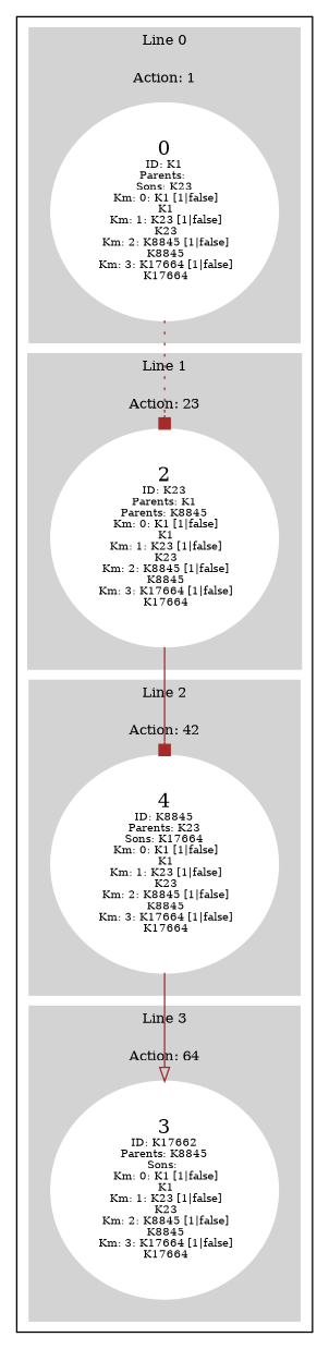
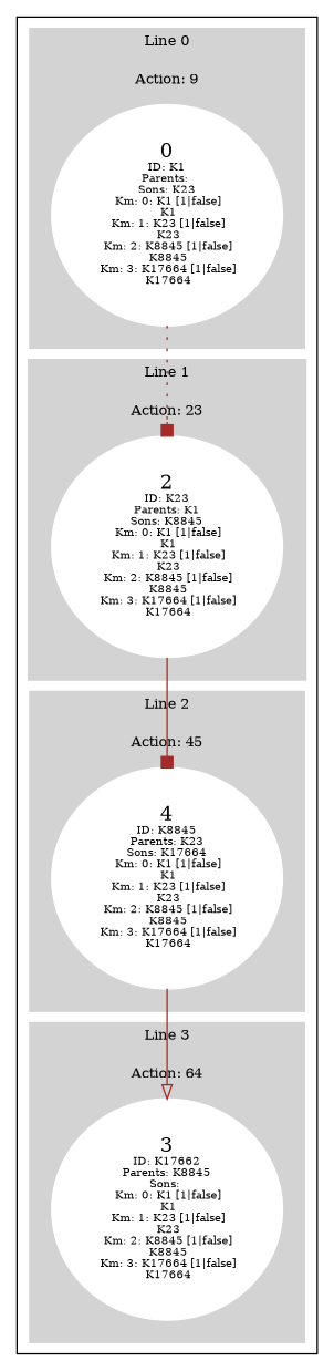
  digraph {
    node [color=white style=filled]
    edge [arrowhead=box color=brown style=solid]
    n1 [label=<0<BR /><FONT POINT-SIZE="8">ID: K1</FONT><BR /><FONT POINT-SIZE="8">Parents: </FONT><BR /><FONT POINT-SIZE="8">Sons: K23</FONT><BR /><FONT POINT-SIZE="8"> Km: 0: K1 [1|false]<BR /> K1</FONT><BR /><FONT POINT-SIZE="8"> Km: 1: K23 [1|false]<BR /> K23</FONT><BR /><FONT POINT-SIZE="8"> Km: 2: K8845 [1|false]<BR /> K8845</FONT><BR /><FONT POINT-SIZE="8"> Km: 3: K17664 [1|false]<BR /> K17664</FONT>>]
    n2 [label=<4<BR /><FONT POINT-SIZE="8">ID: K8845</FONT><BR /><FONT POINT-SIZE="8">Parents: K23</FONT><BR /><FONT POINT-SIZE="8">Sons: K17664</FONT><BR /><FONT POINT-SIZE="8"> Km: 0: K1 [1|false]<BR /> K1</FONT><BR /><FONT POINT-SIZE="8"> Km: 1: K23 [1|false]<BR /> K23</FONT><BR /><FONT POINT-SIZE="8"> Km: 2: K8845 [1|false]<BR /> K8845</FONT><BR /><FONT POINT-SIZE="8"> Km: 3: K17664 [1|false]<BR /> K17664</FONT>>]
    n3 [label=<3<BR /><FONT POINT-SIZE="8">ID: K17662</FONT><BR /><FONT POINT-SIZE="8">Parents: K8845</FONT><BR /><FONT POINT-SIZE="8">Sons: </FONT><BR /><FONT POINT-SIZE="8"> Km: 0: K1 [1|false]<BR /> K1</FONT><BR /><FONT POINT-SIZE="8"> Km: 1: K23 [1|false]<BR /> K23</FONT><BR /><FONT POINT-SIZE="8"> Km: 2: K8845 [1|false]<BR /> K8845</FONT><BR /><FONT POINT-SIZE="8"> Km: 3: K17664 [1|false]<BR /> K17664</FONT>>]
-   n4 [label=<2<BR /><FONT POINT-SIZE="8">ID: K23</FONT><BR /><FONT POINT-SIZE="8">Parents: K1</FONT><BR /><FONT POINT-SIZE="8">Parents: K8845</FONT><BR /><FONT POINT-SIZE="8"> Km: 0: K1 [1|false]<BR /> K1</FONT><BR /><FONT POINT-SIZE="8"> Km: 1: K23 [1|false]<BR /> K23</FONT><BR /><FONT POINT-SIZE="8"> Km: 2: K8845 [1|false]<BR /> K8845</FONT><BR /><FONT POINT-SIZE="8"> Km: 3: K17664 [1|false]<BR /> K17664</FONT>>]
+   n4 [label=<2<BR /><FONT POINT-SIZE="8">ID: K23</FONT><BR /><FONT POINT-SIZE="8">Parents: K1</FONT><BR /><FONT POINT-SIZE="8">Sons: K8845</FONT><BR /><FONT POINT-SIZE="8"> Km: 0: K1 [1|false]<BR /> K1</FONT><BR /><FONT POINT-SIZE="8"> Km: 1: K23 [1|false]<BR /> K23</FONT><BR /><FONT POINT-SIZE="8"> Km: 2: K8845 [1|false]<BR /> K8845</FONT><BR /><FONT POINT-SIZE="8"> Km: 3: K17664 [1|false]<BR /> K17664</FONT>>]
    subgraph cluster_1 {
      subgraph cluster_2 {
        color=lightgrey
        fontsize=10
        label="Line 0"
        style=filled
        subgraph cluster_3 {
          color=lightgrey
          fontsize=10
-         label="Action: 1"
+         label="Action: 9"
          style=filled
          n1
        }
      }
      subgraph cluster_4 {
        color=lightgrey
        fontsize=10
        label="Line 2"
        style=filled
        subgraph cluster_5 {
          color=lightgrey
          fontsize=10
-         label="Action: 42"
+         label="Action: 45"
          style=filled
          n2
        }
      }
      subgraph cluster_6 {
        color=lightgrey
        fontsize=10
        label="Line 3"
        style=filled
        subgraph cluster_7 {
          color=lightgrey
          fontsize=10
          label="Action: 64"
          style=filled
          n3
        }
      }
      subgraph cluster_8 {
        color=lightgrey
        fontsize=10
        label="Line 1"
        style=filled
        subgraph cluster_9 {
          color=lightgrey
          fontsize=10
          label="Action: 23"
          style=filled
          n4
        }
      }
    }
    n1 -> n4 [style=dotted]
    n2 -> n3 [arrowhead=onormal]
    n4 -> n2
  }
